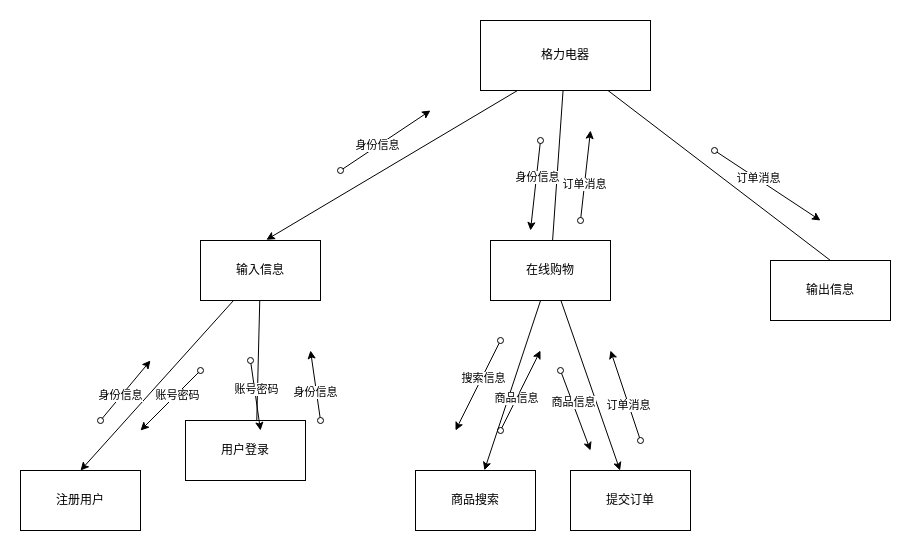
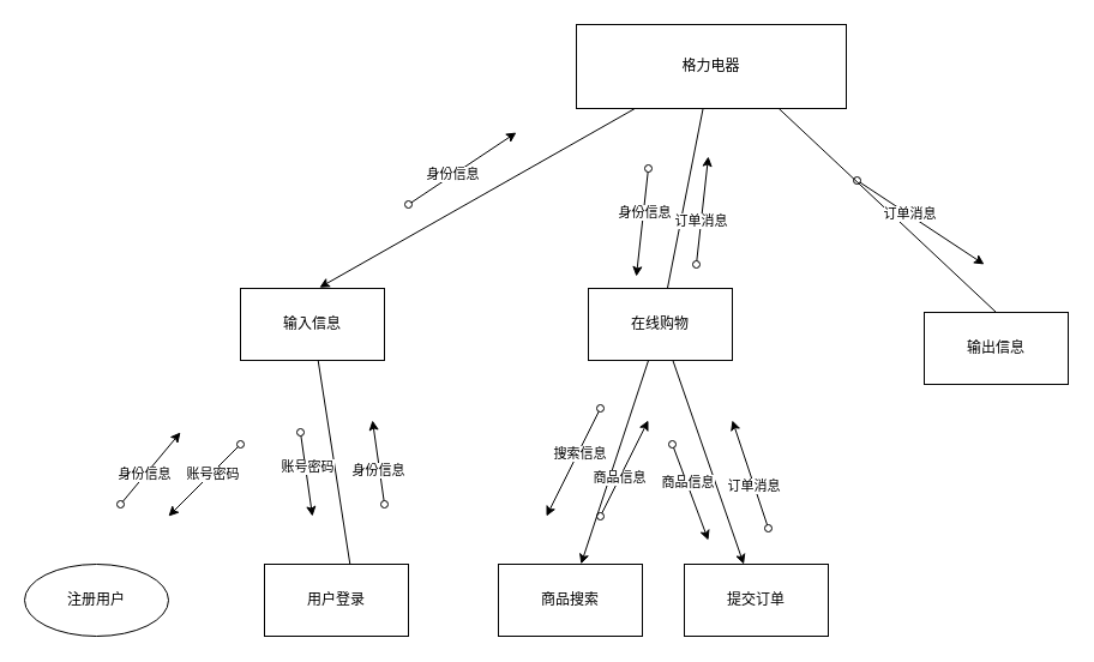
  <mxCell id="0" />
  <mxCell id="1" parent="0" />
  <mxCell id="2" style="edgeStyle=none;rounded=0;orthogonalLoop=1;jettySize=auto;html=1;startArrow=none;startFill=0;endArrow=none;endFill=0;strokeColor=default;" edge="1" parent="1" source="3" target="16"><mxGeometry relative="1" as="geometry" /></mxCell>
- <mxCell id="3" value="格力电器" style="rounded=0;whiteSpace=wrap;html=1;" parent="1" vertex="1"><mxGeometry x="480" y="20" width="170" height="70" as="geometry" /></mxCell>
- <mxCell id="4" value="注册用户" style="rounded=0;whiteSpace=wrap;html=1;" parent="1" vertex="1"><mxGeometry x="20" y="470" width="120" height="60" as="geometry" /></mxCell>
+ <mxCell id="3" value="格力电器" style="rounded=0;whiteSpace=wrap;html=1;" parent="1" vertex="1"><mxGeometry x="480" y="20" width="225" height="70" as="geometry" /></mxCell>
+ <mxCell id="4" value="注册用户" style="ellipse;whiteSpace=wrap;html=1;" parent="1" vertex="1"><mxGeometry x="20" y="470" width="120" height="60" as="geometry" /></mxCell>
  <mxCell id="5" value="" style="rounded=0;orthogonalLoop=1;jettySize=auto;html=1;endArrow=classic;endFill=1;strokeColor=default;startArrow=none;startFill=0;exitX=0.215;exitY=1.004;exitDx=0;exitDy=0;exitPerimeter=0;entryX=0.549;entryY=-0.012;entryDx=0;entryDy=0;entryPerimeter=0;" parent="1" source="3" target="8" edge="1"><mxGeometry x="0.067" y="58" relative="1" as="geometry"><mxPoint x="526.866" y="130" as="sourcePoint" /><mxPoint x="300" y="250" as="targetPoint" /><mxPoint as="offset" /></mxGeometry></mxCell>
  <mxCell id="6" value="" style="edgeStyle=none;rounded=0;orthogonalLoop=1;jettySize=auto;html=1;startArrow=none;startFill=0;endArrow=none;endFill=0;strokeColor=default;entryX=0.594;entryY=-0.003;entryDx=0;entryDy=0;entryPerimeter=0;" parent="1" source="8" target="13" edge="1"><mxGeometry relative="1" as="geometry" /></mxCell>
- <mxCell id="7" style="edgeStyle=none;rounded=0;orthogonalLoop=1;jettySize=auto;html=1;startArrow=none;startFill=0;endArrow=classic;endFill=1;strokeColor=default;entryX=0.5;entryY=0;entryDx=0;entryDy=0;" parent="1" source="8" target="4" edge="1"><mxGeometry relative="1" as="geometry" /></mxCell>
  <mxCell id="8" value="输入信息" style="rounded=0;whiteSpace=wrap;html=1;" parent="1" vertex="1"><mxGeometry x="200" y="240" width="120" height="60" as="geometry" /></mxCell>
  <mxCell id="9" value="商品搜索" style="rounded=0;whiteSpace=wrap;html=1;" parent="1" vertex="1"><mxGeometry x="415" y="470" width="120" height="60" as="geometry" /></mxCell>
  <mxCell id="10" style="rounded=0;orthogonalLoop=1;jettySize=auto;html=1;endArrow=classic;endFill=1;strokeColor=default;startArrow=oval;startFill=0;" parent="1" edge="1"><mxGeometry relative="1" as="geometry"><mxPoint x="340" y="170" as="sourcePoint" /><mxPoint x="430" y="110" as="targetPoint" /></mxGeometry></mxCell>
  <mxCell id="11" value="身份信息" style="edgeLabel;html=1;align=center;verticalAlign=middle;resizable=0;points=[];" vertex="1" connectable="0" parent="10"><mxGeometry x="-0.193" y="1" relative="1" as="geometry"><mxPoint as="offset" /></mxGeometry></mxCell>
  <mxCell id="12" value="" style="rounded=0;orthogonalLoop=1;jettySize=auto;html=1;endArrow=none;endFill=0;strokeColor=default;startArrow=none;startFill=0;exitX=0.75;exitY=1;exitDx=0;exitDy=0;" parent="1" source="3" edge="1"><mxGeometry x="0.067" y="58" relative="1" as="geometry"><mxPoint x="555.8" y="130.16" as="sourcePoint" /><mxPoint x="830" y="260" as="targetPoint" /><mxPoint as="offset" /></mxGeometry></mxCell>
- <mxCell id="13" value="用户登录" style="rounded=0;whiteSpace=wrap;html=1;" parent="1" vertex="1"><mxGeometry x="185" y="420" width="120" height="60" as="geometry" /></mxCell>
+ <mxCell id="13" value="用户登录" style="rounded=0;whiteSpace=wrap;html=1;" parent="1" vertex="1"><mxGeometry x="220" y="470" width="120" height="60" as="geometry" /></mxCell>
  <mxCell id="14" style="edgeStyle=none;rounded=0;orthogonalLoop=1;jettySize=auto;html=1;startArrow=none;startFill=0;endArrow=classic;endFill=1;strokeColor=default;entryX=0.574;entryY=-0.003;entryDx=0;entryDy=0;entryPerimeter=0;" edge="1" parent="1" source="16" target="9"><mxGeometry relative="1" as="geometry"><mxPoint x="470" y="460" as="targetPoint" /></mxGeometry></mxCell>
  <mxCell id="15" style="edgeStyle=none;rounded=0;orthogonalLoop=1;jettySize=auto;html=1;startArrow=none;startFill=0;endArrow=classic;endFill=1;strokeColor=default;" edge="1" parent="1" source="16" target="31"><mxGeometry relative="1" as="geometry" /></mxCell>
  <mxCell id="16" value="在线购物" style="rounded=0;whiteSpace=wrap;html=1;" vertex="1" parent="1"><mxGeometry x="490" y="240" width="120" height="60" as="geometry" /></mxCell>
  <mxCell id="17" value="输出信息" style="rounded=0;whiteSpace=wrap;html=1;" vertex="1" parent="1"><mxGeometry x="770" y="260" width="120" height="60" as="geometry" /></mxCell>
  <mxCell id="18" style="rounded=0;orthogonalLoop=1;jettySize=auto;html=1;endArrow=classic;endFill=1;strokeColor=default;startArrow=oval;startFill=0;" edge="1" parent="1"><mxGeometry relative="1" as="geometry"><mxPoint x="320" y="420" as="sourcePoint" /><mxPoint y="350" as="targetPoint" x="310" /></mxGeometry></mxCell>
  <mxCell id="19" value="身份信息" style="edgeLabel;html=1;align=center;verticalAlign=middle;resizable=0;points=[];" vertex="1" connectable="0" parent="18"><mxGeometry x="-0.193" y="1" relative="1" as="geometry"><mxPoint as="offset" /></mxGeometry></mxCell>
  <mxCell id="20" style="rounded=0;orthogonalLoop=1;jettySize=auto;html=1;endArrow=classic;endFill=1;strokeColor=default;startArrow=oval;startFill=0;" edge="1" parent="1"><mxGeometry relative="1" as="geometry"><mxPoint x="200" y="370" as="sourcePoint" /><mxPoint x="140" y="430" as="targetPoint" /></mxGeometry></mxCell>
  <mxCell id="21" value="账号密码" style="edgeLabel;html=1;align=center;verticalAlign=middle;resizable=0;points=[];" vertex="1" connectable="0" parent="20"><mxGeometry x="-0.193" y="1" relative="1" as="geometry"><mxPoint as="offset" /></mxGeometry></mxCell>
  <mxCell id="22" style="rounded=0;orthogonalLoop=1;jettySize=auto;html=1;endArrow=classic;endFill=1;strokeColor=default;startArrow=oval;startFill=0;" edge="1" parent="1"><mxGeometry relative="1" as="geometry"><mxPoint x="250" y="360" as="sourcePoint" /><mxPoint x="260" y="430" as="targetPoint" /></mxGeometry></mxCell>
  <mxCell id="23" value="账号密码" style="edgeLabel;html=1;align=center;verticalAlign=middle;resizable=0;points=[];" vertex="1" connectable="0" parent="22"><mxGeometry x="-0.193" y="1" relative="1" as="geometry"><mxPoint as="offset" /></mxGeometry></mxCell>
  <mxCell id="24" style="rounded=0;orthogonalLoop=1;jettySize=auto;html=1;endArrow=classic;endFill=1;strokeColor=default;startArrow=oval;startFill=0;" edge="1" parent="1"><mxGeometry relative="1" as="geometry"><mxPoint x="100" y="420" as="sourcePoint" /><mxPoint x="150" y="360" as="targetPoint" /></mxGeometry></mxCell>
  <mxCell id="25" value="身份信息" style="edgeLabel;html=1;align=center;verticalAlign=middle;resizable=0;points=[];" vertex="1" connectable="0" parent="24"><mxGeometry x="-0.193" y="1" relative="1" as="geometry"><mxPoint as="offset" /></mxGeometry></mxCell>
  <mxCell id="26" style="rounded=0;orthogonalLoop=1;jettySize=auto;html=1;endArrow=classic;endFill=1;strokeColor=default;startArrow=oval;startFill=0;" edge="1" parent="1"><mxGeometry relative="1" as="geometry"><mxPoint x="540" y="140" as="sourcePoint" /><mxPoint x="530" y="230" as="targetPoint" /></mxGeometry></mxCell>
  <mxCell id="27" value="身份信息" style="edgeLabel;html=1;align=center;verticalAlign=middle;resizable=0;points=[];" vertex="1" connectable="0" parent="26"><mxGeometry x="-0.193" y="1" relative="1" as="geometry"><mxPoint as="offset" /></mxGeometry></mxCell>
  <mxCell id="28" style="rounded=0;orthogonalLoop=1;jettySize=auto;html=1;endArrow=classic;endFill=1;strokeColor=default;startArrow=oval;startFill=0;" edge="1" parent="1"><mxGeometry relative="1" as="geometry"><mxPoint x="580" y="220" as="sourcePoint" /><mxPoint x="590" y="130" as="targetPoint" /></mxGeometry></mxCell>
  <mxCell id="29" value="订单消息" style="edgeLabel;html=1;align=center;verticalAlign=middle;resizable=0;points=[];" vertex="1" connectable="0" parent="28"><mxGeometry x="-0.193" y="1" relative="1" as="geometry"><mxPoint as="offset" /></mxGeometry></mxCell>
  <mxCell id="30" style="edgeStyle=none;rounded=0;orthogonalLoop=1;jettySize=auto;html=1;entryX=0.5;entryY=0;entryDx=0;entryDy=0;startArrow=none;startFill=0;endArrow=classic;endFill=1;strokeColor=default;" edge="1" parent="1" source="9" target="9"><mxGeometry relative="1" as="geometry" /></mxCell>
  <mxCell id="31" value="提交订单" style="rounded=0;whiteSpace=wrap;html=1;" vertex="1" parent="1"><mxGeometry x="570" y="470" width="120" height="60" as="geometry" /></mxCell>
  <mxCell id="32" style="rounded=0;orthogonalLoop=1;jettySize=auto;html=1;endArrow=classic;endFill=1;strokeColor=default;startArrow=oval;startFill=0;" edge="1" parent="1"><mxGeometry relative="1" as="geometry"><mxPoint x="500" y="340" as="sourcePoint" /><mxPoint x="455" y="430" as="targetPoint" /></mxGeometry></mxCell>
  <mxCell id="33" value="搜索信息" style="edgeLabel;html=1;align=center;verticalAlign=middle;resizable=0;points=[];" vertex="1" connectable="0" parent="32"><mxGeometry x="-0.193" y="1" relative="1" as="geometry"><mxPoint as="offset" /></mxGeometry></mxCell>
  <mxCell id="34" style="rounded=0;orthogonalLoop=1;jettySize=auto;html=1;endArrow=classic;endFill=1;strokeColor=default;startArrow=oval;startFill=0;" edge="1" parent="1"><mxGeometry relative="1" as="geometry"><mxPoint x="500" y="430" as="sourcePoint" /><mxPoint x="540" y="350" as="targetPoint" /></mxGeometry></mxCell>
  <mxCell id="35" value="商品信息" style="edgeLabel;html=1;align=center;verticalAlign=middle;resizable=0;points=[];" vertex="1" connectable="0" parent="34"><mxGeometry x="-0.193" y="1" relative="1" as="geometry"><mxPoint as="offset" /></mxGeometry></mxCell>
  <mxCell id="36" style="rounded=0;orthogonalLoop=1;jettySize=auto;html=1;endArrow=classic;endFill=1;strokeColor=default;startArrow=oval;startFill=0;" edge="1" parent="1"><mxGeometry relative="1" as="geometry"><mxPoint x="560" y="370" as="sourcePoint" /><mxPoint x="590" y="450" as="targetPoint" /></mxGeometry></mxCell>
  <mxCell id="37" value="商品信息" style="edgeLabel;html=1;align=center;verticalAlign=middle;resizable=0;points=[];" vertex="1" connectable="0" parent="36"><mxGeometry x="-0.193" y="1" relative="1" as="geometry"><mxPoint as="offset" /></mxGeometry></mxCell>
  <mxCell id="38" style="rounded=0;orthogonalLoop=1;jettySize=auto;html=1;endArrow=classic;endFill=1;strokeColor=default;startArrow=oval;startFill=0;" edge="1" parent="1"><mxGeometry relative="1" as="geometry"><mxPoint x="640" y="440" as="sourcePoint" /><mxPoint x="610" y="350" as="targetPoint" /></mxGeometry></mxCell>
  <mxCell id="39" value="订单消息" style="edgeLabel;html=1;align=center;verticalAlign=middle;resizable=0;points=[];" vertex="1" connectable="0" parent="38"><mxGeometry x="-0.193" y="1" relative="1" as="geometry"><mxPoint as="offset" /></mxGeometry></mxCell>
  <mxCell id="40" style="rounded=0;orthogonalLoop=1;jettySize=auto;html=1;endArrow=classic;endFill=1;strokeColor=default;startArrow=oval;startFill=0;" edge="1" parent="1"><mxGeometry relative="1" as="geometry"><mxPoint x="714" y="150" as="sourcePoint" /><mxPoint x="820" y="220" as="targetPoint" /></mxGeometry></mxCell>
  <mxCell id="41" value="订单消息" style="edgeLabel;html=1;align=center;verticalAlign=middle;resizable=0;points=[];" vertex="1" connectable="0" parent="40"><mxGeometry x="-0.193" y="1" relative="1" as="geometry"><mxPoint as="offset" /></mxGeometry></mxCell>
